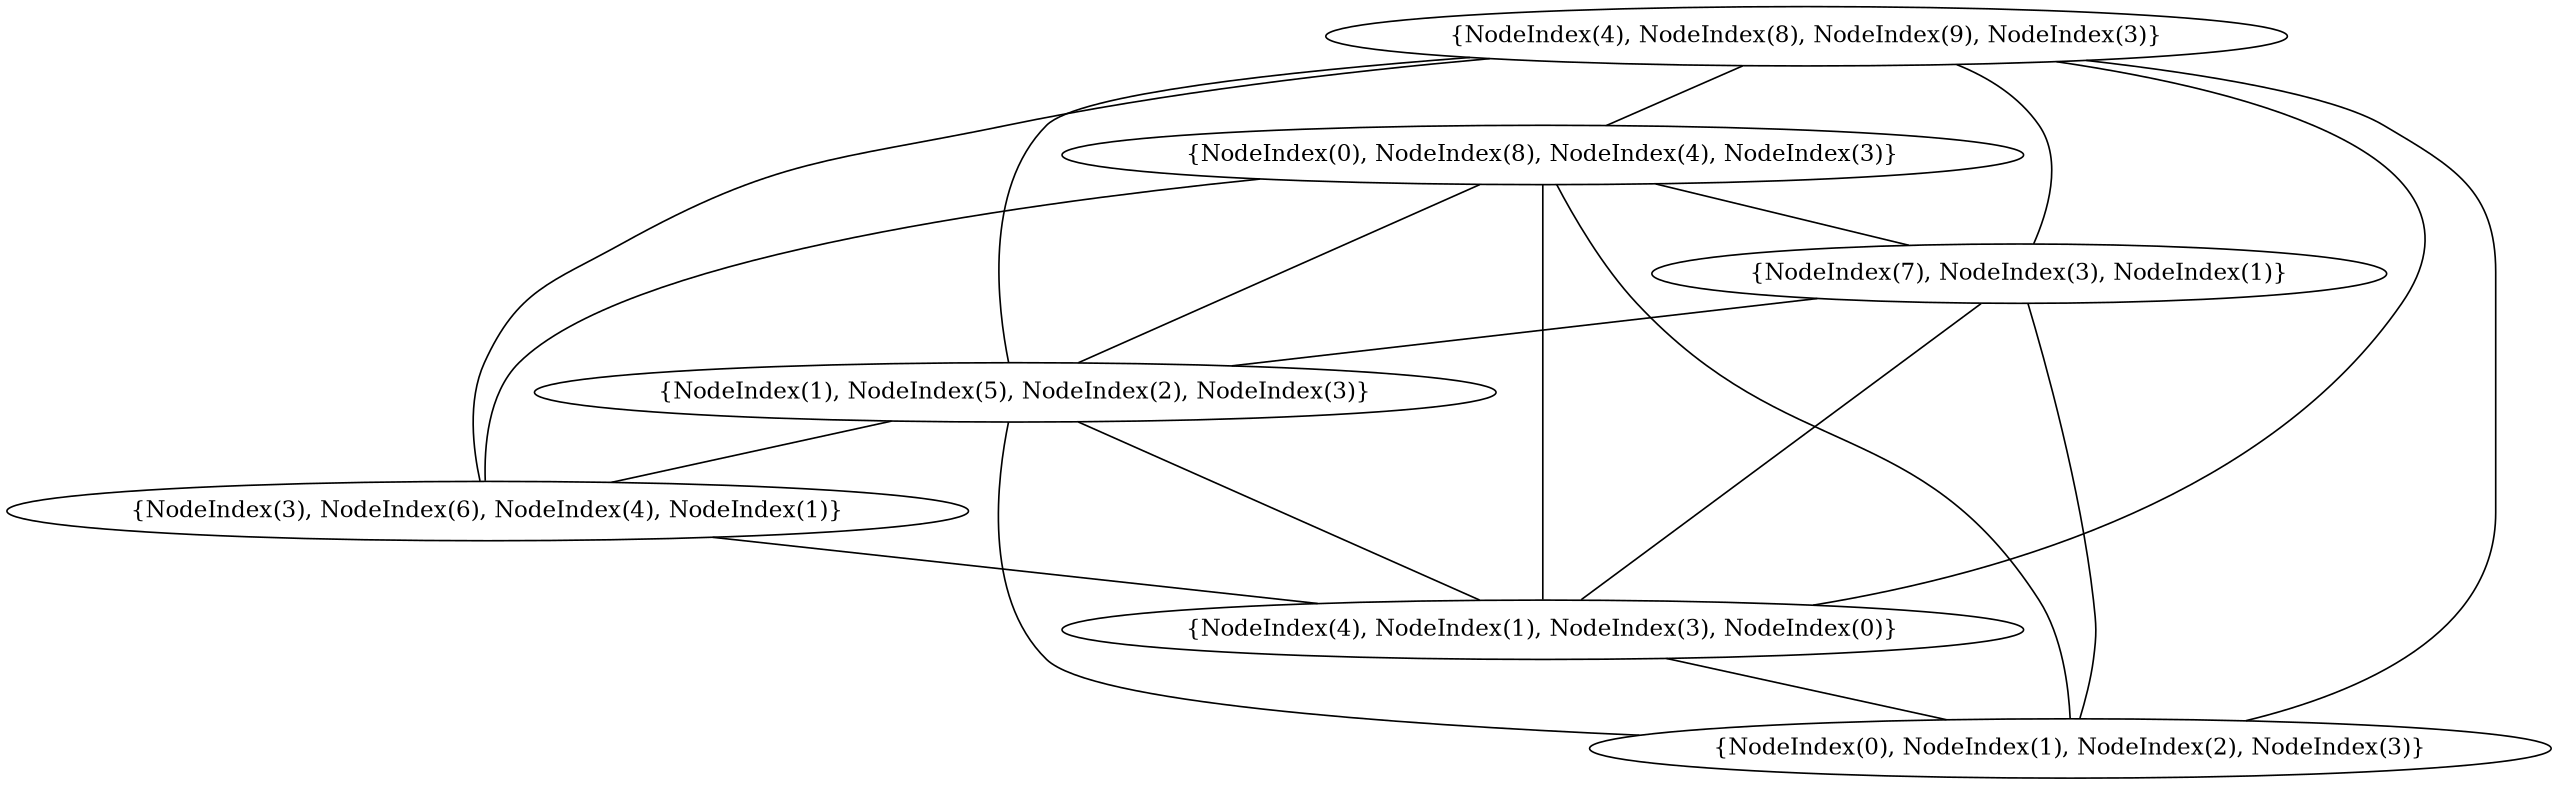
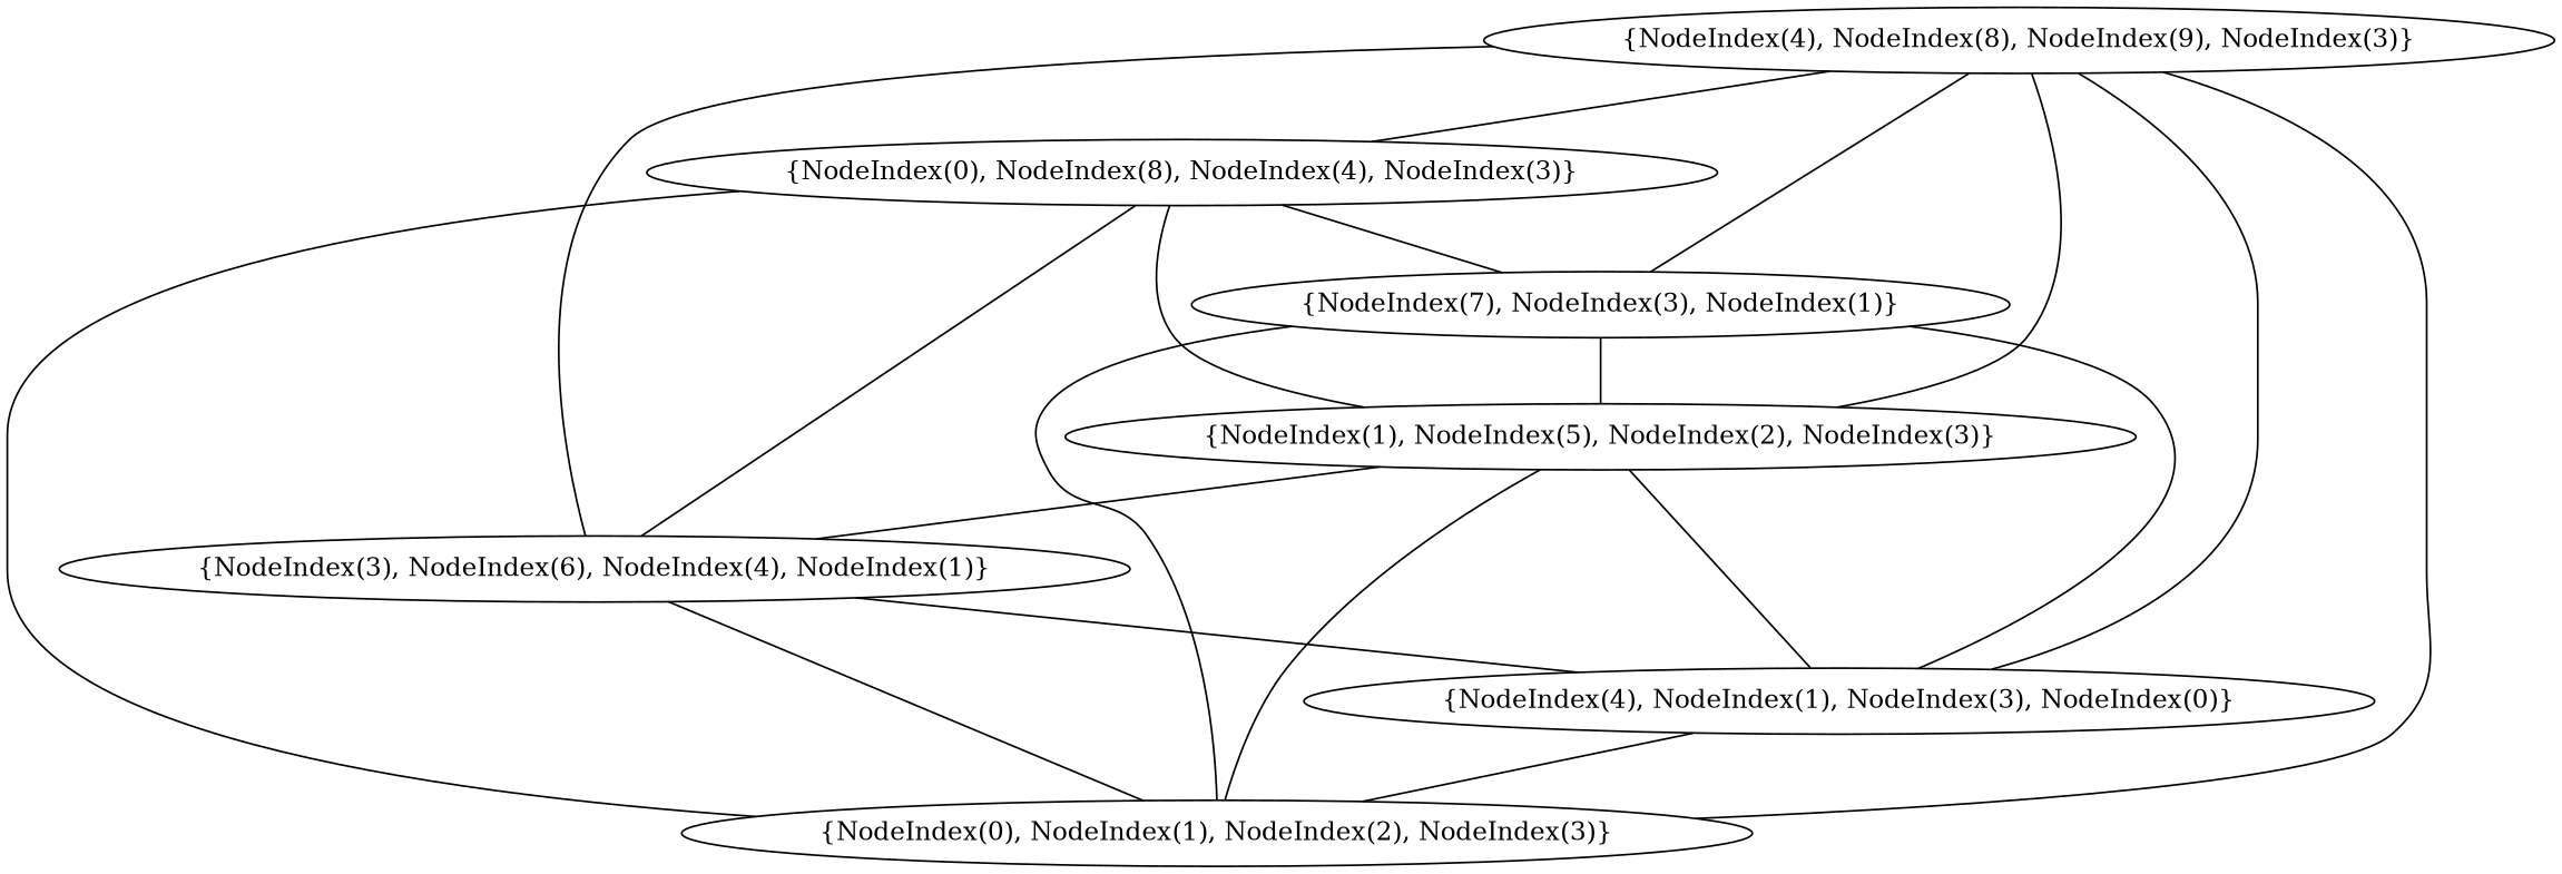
  graph {
    n1 [label="{NodeIndex(0), NodeIndex(1), NodeIndex(2), NodeIndex(3)}"]
    n2 [label="{NodeIndex(4), NodeIndex(1), NodeIndex(3), NodeIndex(0)}"]
    n3 [label="{NodeIndex(3), NodeIndex(6), NodeIndex(4), NodeIndex(1)}"]
    n4 [label="{NodeIndex(1), NodeIndex(5), NodeIndex(2), NodeIndex(3)}"]
    n5 [label="{NodeIndex(7), NodeIndex(3), NodeIndex(1)}"]
    n6 [label="{NodeIndex(0), NodeIndex(8), NodeIndex(4), NodeIndex(3)}"]
    n7 [label="{NodeIndex(4), NodeIndex(8), NodeIndex(9), NodeIndex(3)}"]
    n2 -- n1
+   n3 -- n1
    n3 -- n2
    n4 -- n1
    n4 -- n2
    n4 -- n3
    n5 -- n1
    n5 -- n2
    n5 -- n4
    n6 -- n1
-   n6 -- n2
    n6 -- n3
    n6 -- n4
    n6 -- n5
    n7 -- n1
    n7 -- n2
    n7 -- n3
    n7 -- n4
    n7 -- n5
    n7 -- n6
  }
